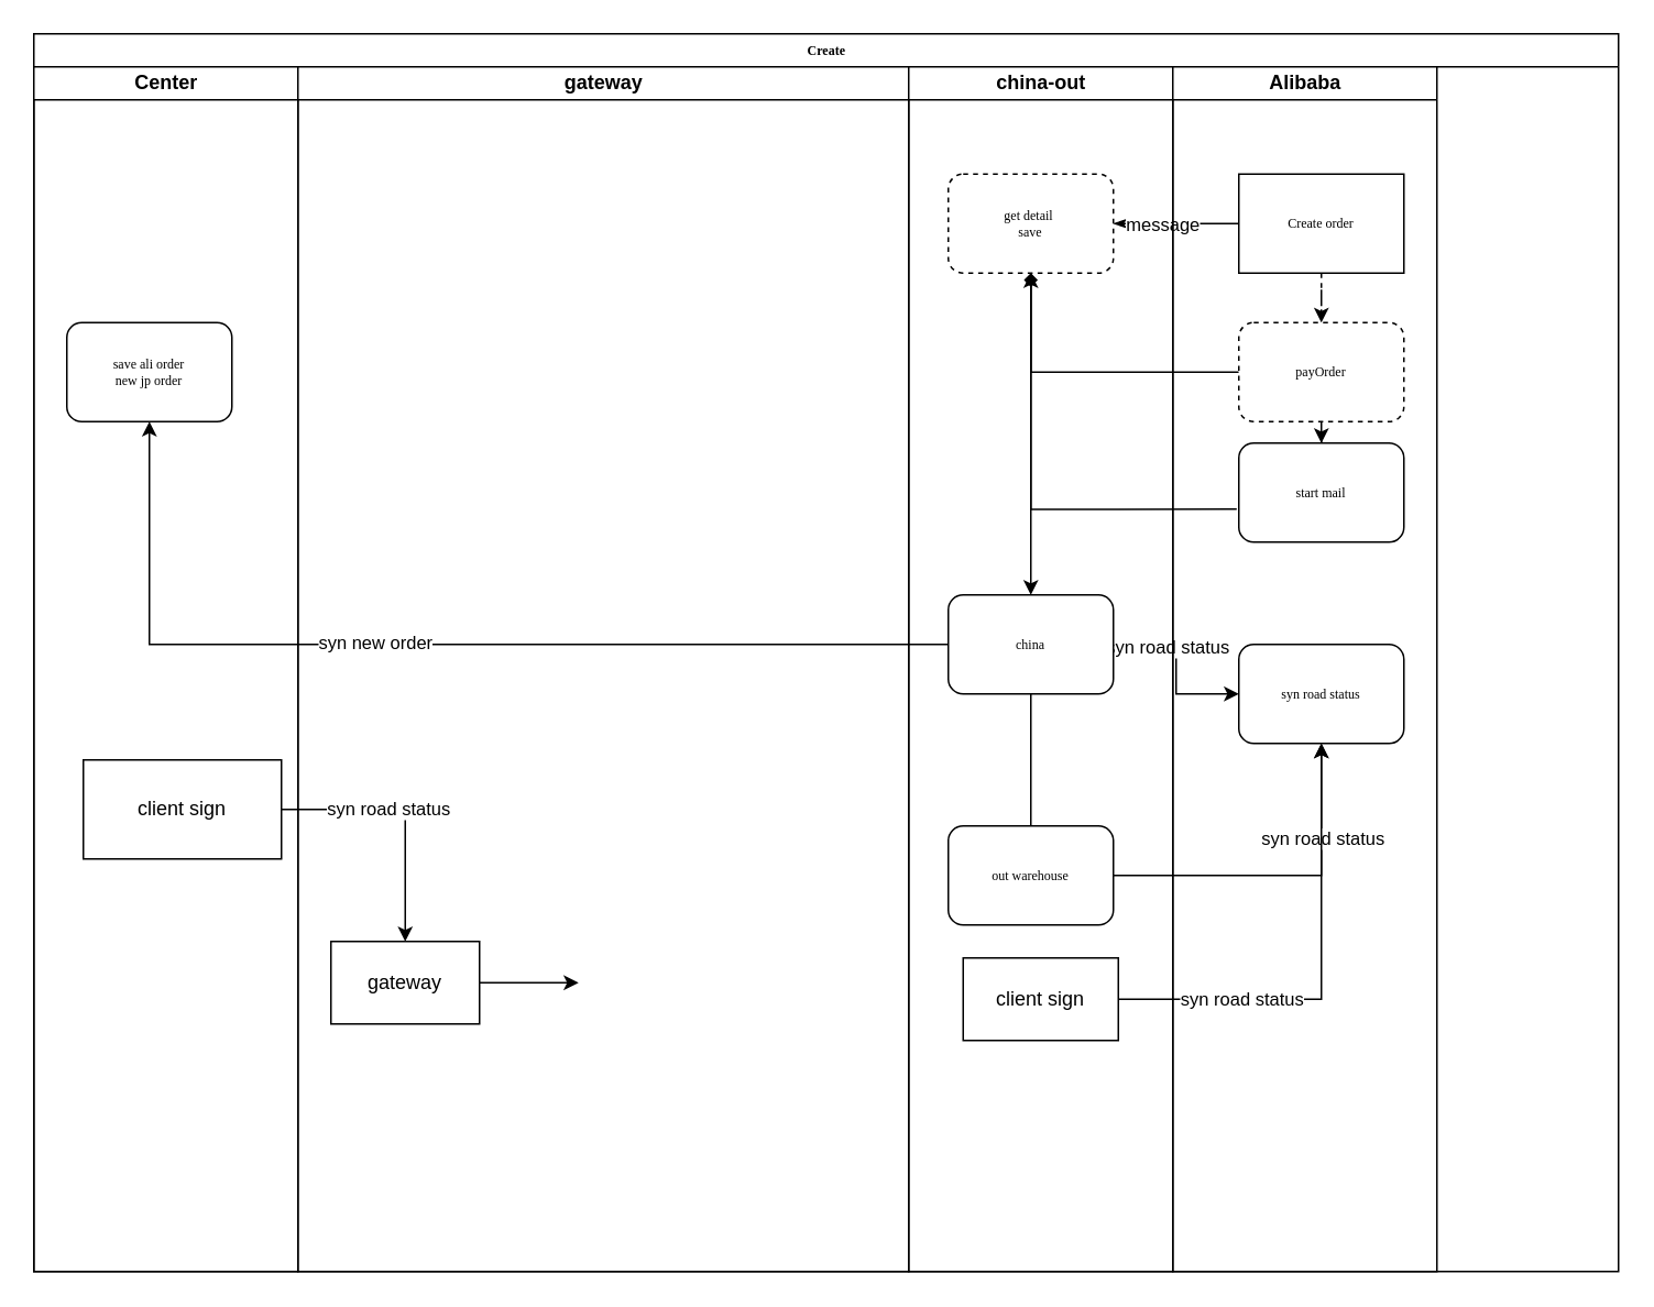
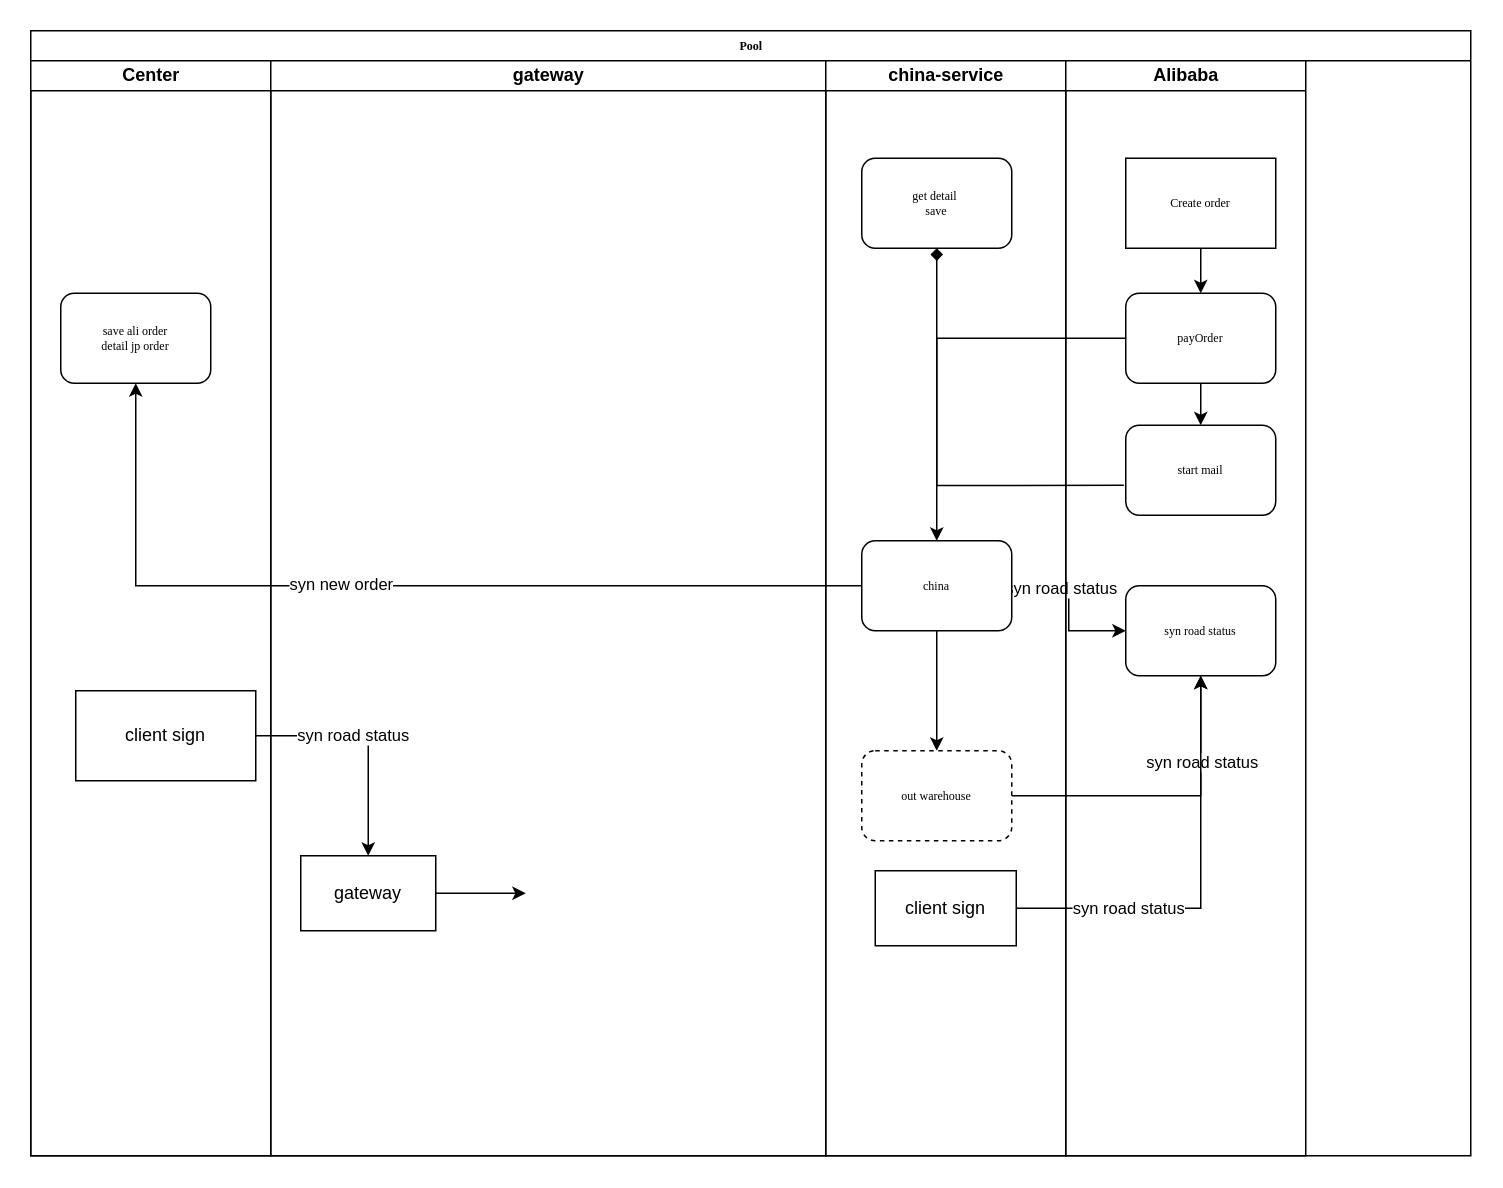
  <mxCell id="0" />
  <mxCell id="1" parent="0" />
- <mxCell id="2" value="Create" style="swimlane;html=1;childLayout=stackLayout;startSize=20;rounded=0;shadow=0;labelBackgroundColor=none;strokeWidth=1;fontFamily=Verdana;fontSize=8;align=center;" parent="1" vertex="1"><mxGeometry x="20" y="20" width="960" height="750" as="geometry" /></mxCell>
+ <mxCell id="2" value="Pool" style="swimlane;html=1;childLayout=stackLayout;startSize=20;rounded=0;shadow=0;labelBackgroundColor=none;strokeWidth=1;fontFamily=Verdana;fontSize=8;align=center;" parent="1" vertex="1"><mxGeometry x="20" y="20" width="960" height="750" as="geometry" /></mxCell>
  <mxCell id="3" value="Center" style="swimlane;html=1;startSize=20;" parent="2" vertex="1"><mxGeometry y="20" width="160" height="730" as="geometry" /></mxCell>
- <mxCell id="4" value="save ali order&lt;br&gt;new jp order" style="rounded=1;whiteSpace=wrap;html=1;shadow=0;labelBackgroundColor=none;strokeWidth=1;fontFamily=Verdana;fontSize=8;align=center;" parent="3" vertex="1"><mxGeometry x="20" y="155" width="100" height="60" as="geometry" /></mxCell>
+ <mxCell id="4" value="save ali order&lt;br&gt;detail jp order" style="rounded=1;whiteSpace=wrap;html=1;shadow=0;labelBackgroundColor=none;strokeWidth=1;fontFamily=Verdana;fontSize=8;align=center;" parent="3" vertex="1"><mxGeometry x="20" y="155" width="100" height="60" as="geometry" /></mxCell>
  <mxCell id="5" value="client sign" style="whiteSpace=wrap;html=1;" vertex="1" parent="3"><mxGeometry x="30" y="420" width="120" height="60" as="geometry" /></mxCell>
- <mxCell id="6" style="edgeStyle=orthogonalEdgeStyle;rounded=1;html=1;labelBackgroundColor=none;startArrow=none;startFill=0;startSize=5;endArrow=classicThin;endFill=1;endSize=5;jettySize=auto;orthogonalLoop=1;strokeWidth=1;fontFamily=Verdana;fontSize=8" parent="2" source="33" target="25" edge="1"><mxGeometry relative="1" as="geometry" /></mxCell>
- <mxCell id="7" value="message" style="edgeLabel;html=1;align=center;verticalAlign=middle;resizable=0;points=[];" vertex="1" connectable="0" parent="6"><mxGeometry x="0.242" relative="1" as="geometry"><mxPoint as="offset" /></mxGeometry></mxCell>
- <mxCell id="8" style="edgeStyle=orthogonalEdgeStyle;rounded=0;orthogonalLoop=1;jettySize=auto;html=1;" edge="1" parent="2" source="35" target="25"><mxGeometry relative="1" as="geometry" /></mxCell>
+ <mxCell id="8" style="edgeStyle=orthogonalEdgeStyle;rounded=0;orthogonalLoop=1;jettySize=auto;html=1;" edge="1" parent="2" source="35" target="27"><mxGeometry relative="1" as="geometry" /></mxCell>
  <mxCell id="9" style="edgeStyle=orthogonalEdgeStyle;rounded=0;orthogonalLoop=1;jettySize=auto;html=1;exitX=-0.013;exitY=0.668;exitDx=0;exitDy=0;exitPerimeter=0;endArrow=diamond;" edge="1" parent="2" source="36" target="25"><mxGeometry relative="1" as="geometry" /></mxCell>
  <mxCell id="10" style="edgeStyle=orthogonalEdgeStyle;rounded=0;orthogonalLoop=1;jettySize=auto;html=1;" edge="1" parent="2" source="27" target="31"><mxGeometry relative="1" as="geometry" /></mxCell>
  <mxCell id="11" value="syn road status" style="edgeLabel;html=1;align=center;verticalAlign=middle;resizable=0;points=[];" vertex="1" connectable="0" parent="10"><mxGeometry x="-0.388" y="-1" relative="1" as="geometry"><mxPoint as="offset" /></mxGeometry></mxCell>
  <mxCell id="12" style="edgeStyle=orthogonalEdgeStyle;rounded=0;orthogonalLoop=1;jettySize=auto;html=1;" edge="1" parent="2" source="27" target="4"><mxGeometry relative="1" as="geometry" /></mxCell>
  <mxCell id="13" value="syn new order" style="edgeLabel;html=1;align=center;verticalAlign=middle;resizable=0;points=[];" vertex="1" connectable="0" parent="12"><mxGeometry x="0.124" y="-2" relative="1" as="geometry"><mxPoint as="offset" /></mxGeometry></mxCell>
  <mxCell id="14" style="edgeStyle=orthogonalEdgeStyle;rounded=0;orthogonalLoop=1;jettySize=auto;html=1;" edge="1" parent="2" source="28" target="31"><mxGeometry relative="1" as="geometry" /></mxCell>
  <mxCell id="15" value="syn road status" style="edgeLabel;html=1;align=center;verticalAlign=middle;resizable=0;points=[];" vertex="1" connectable="0" parent="14"><mxGeometry x="0.451" relative="1" as="geometry"><mxPoint as="offset" /></mxGeometry></mxCell>
  <mxCell id="16" style="edgeStyle=orthogonalEdgeStyle;rounded=0;orthogonalLoop=1;jettySize=auto;html=1;" edge="1" parent="2" source="29" target="31"><mxGeometry relative="1" as="geometry" /></mxCell>
  <mxCell id="17" value="syn road status" style="edgeLabel;html=1;align=center;verticalAlign=middle;resizable=0;points=[];" vertex="1" connectable="0" parent="16"><mxGeometry x="-0.471" y="1" relative="1" as="geometry"><mxPoint as="offset" /></mxGeometry></mxCell>
  <mxCell id="18" style="edgeStyle=orthogonalEdgeStyle;rounded=0;orthogonalLoop=1;jettySize=auto;html=1;" edge="1" parent="2" source="5" target="22"><mxGeometry relative="1" as="geometry" /></mxCell>
  <mxCell id="19" value="syn road status" style="edgeLabel;html=1;align=center;verticalAlign=middle;resizable=0;points=[];" vertex="1" connectable="0" parent="18"><mxGeometry x="-0.174" y="1" relative="1" as="geometry"><mxPoint as="offset" /></mxGeometry></mxCell>
  <mxCell id="20" value="gateway" style="swimlane;html=1;startSize=20;" parent="2" vertex="1"><mxGeometry x="160" y="20" width="370" height="730" as="geometry" /></mxCell>
  <mxCell id="21" style="edgeStyle=orthogonalEdgeStyle;rounded=0;orthogonalLoop=1;jettySize=auto;html=1;" edge="1" parent="20" source="22"><mxGeometry relative="1" as="geometry"><mxPoint x="170" y="555" as="targetPoint" /></mxGeometry></mxCell>
  <mxCell id="22" value="gateway" style="whiteSpace=wrap;html=1;" vertex="1" parent="20"><mxGeometry x="20" y="530" width="90" height="50" as="geometry" /></mxCell>
- <mxCell id="23" value="china-out" style="swimlane;html=1;startSize=20;" parent="2" vertex="1"><mxGeometry x="530" y="20" width="160" height="730" as="geometry" /></mxCell>
- <mxCell id="24" value="" style="edgeStyle=orthogonalEdgeStyle;rounded=0;orthogonalLoop=1;jettySize=auto;html=1;" edge="1" parent="23" source="25" target="27"><mxGeometry relative="1" as="geometry" /></mxCell>
- <mxCell id="25" value="get detail&amp;nbsp;&lt;br&gt;save" style="rounded=1;whiteSpace=wrap;html=1;shadow=0;labelBackgroundColor=none;strokeWidth=1;fontFamily=Verdana;fontSize=8;align=center;dashed=1;" parent="23" vertex="1"><mxGeometry x="24" y="65" width="100" height="60" as="geometry" /></mxCell>
- <mxCell id="26" value="" style="edgeStyle=orthogonalEdgeStyle;rounded=0;orthogonalLoop=1;jettySize=auto;html=1;endArrow=none;" edge="1" parent="23" source="27" target="28"><mxGeometry relative="1" as="geometry" /></mxCell>
+ <mxCell id="23" value="china-service" style="swimlane;html=1;startSize=20;" parent="2" vertex="1"><mxGeometry x="530" y="20" width="160" height="730" as="geometry" /></mxCell>
+ <mxCell id="25" value="get detail&amp;nbsp;&lt;br&gt;save" style="rounded=1;whiteSpace=wrap;html=1;shadow=0;labelBackgroundColor=none;strokeWidth=1;fontFamily=Verdana;fontSize=8;align=center;" parent="23" vertex="1"><mxGeometry x="24" y="65" width="100" height="60" as="geometry" /></mxCell>
+ <mxCell id="26" value="" style="edgeStyle=orthogonalEdgeStyle;rounded=0;orthogonalLoop=1;jettySize=auto;html=1;" edge="1" parent="23" source="27" target="28"><mxGeometry relative="1" as="geometry" /></mxCell>
  <mxCell id="27" value="china" style="rounded=1;whiteSpace=wrap;html=1;shadow=0;labelBackgroundColor=none;strokeWidth=1;fontFamily=Verdana;fontSize=8;align=center;" vertex="1" parent="23"><mxGeometry x="24" y="320" width="100" height="60" as="geometry" /></mxCell>
- <mxCell id="28" value="out warehouse" style="rounded=1;whiteSpace=wrap;html=1;shadow=0;labelBackgroundColor=none;strokeWidth=1;fontFamily=Verdana;fontSize=8;align=center;" vertex="1" parent="23"><mxGeometry x="24" y="460" width="100" height="60" as="geometry" /></mxCell>
+ <mxCell id="28" value="out warehouse" style="rounded=1;whiteSpace=wrap;html=1;shadow=0;labelBackgroundColor=none;strokeWidth=1;fontFamily=Verdana;fontSize=8;align=center;dashed=1;" vertex="1" parent="23"><mxGeometry x="24" y="460" width="100" height="60" as="geometry" /></mxCell>
  <mxCell id="29" value="client sign" style="whiteSpace=wrap;html=1;" vertex="1" parent="23"><mxGeometry x="33" y="540" width="94" height="50" as="geometry" /></mxCell>
  <mxCell id="30" value="Alibaba" style="swimlane;html=1;startSize=20;" parent="2" vertex="1"><mxGeometry x="690" y="20" width="160" height="730" as="geometry" /></mxCell>
  <mxCell id="31" value="syn road status" style="rounded=1;whiteSpace=wrap;html=1;shadow=0;labelBackgroundColor=none;strokeWidth=1;fontFamily=Verdana;fontSize=8;align=center;" parent="30" vertex="1"><mxGeometry x="40" y="350" width="100" height="60" as="geometry" /></mxCell>
- <mxCell id="32" value="" style="edgeStyle=orthogonalEdgeStyle;rounded=0;orthogonalLoop=1;jettySize=auto;html=1;dashed=1;" edge="1" parent="30" source="33" target="35"><mxGeometry relative="1" as="geometry" /></mxCell>
+ <mxCell id="32" value="" style="edgeStyle=orthogonalEdgeStyle;rounded=0;orthogonalLoop=1;jettySize=auto;html=1;" edge="1" parent="30" source="33" target="35"><mxGeometry relative="1" as="geometry" /></mxCell>
  <mxCell id="33" value="Create order" style="whiteSpace=wrap;html=1;shadow=0;labelBackgroundColor=none;strokeWidth=1;fontFamily=Verdana;fontSize=8;align=center;rounded=0;" parent="30" vertex="1"><mxGeometry x="40" y="65" width="100" height="60" as="geometry" /></mxCell>
  <mxCell id="34" value="" style="edgeStyle=orthogonalEdgeStyle;rounded=0;orthogonalLoop=1;jettySize=auto;html=1;" edge="1" parent="30" source="35" target="36"><mxGeometry relative="1" as="geometry" /></mxCell>
- <mxCell id="35" value="payOrder" style="rounded=1;whiteSpace=wrap;html=1;shadow=0;labelBackgroundColor=none;strokeWidth=1;fontFamily=Verdana;fontSize=8;align=center;dashed=1;" vertex="1" parent="30"><mxGeometry x="40" y="155" width="100" height="60" as="geometry" /></mxCell>
- <mxCell id="36" value="start mail" style="rounded=1;whiteSpace=wrap;html=1;shadow=0;labelBackgroundColor=none;strokeWidth=1;fontFamily=Verdana;fontSize=8;align=center;" vertex="1" parent="30"><mxGeometry x="40" y="228" width="100" height="60" as="geometry" /></mxCell>
+ <mxCell id="35" value="payOrder" style="rounded=1;whiteSpace=wrap;html=1;shadow=0;labelBackgroundColor=none;strokeWidth=1;fontFamily=Verdana;fontSize=8;align=center;" vertex="1" parent="30"><mxGeometry x="40" y="155" width="100" height="60" as="geometry" /></mxCell>
+ <mxCell id="36" value="start mail" style="rounded=1;whiteSpace=wrap;html=1;shadow=0;labelBackgroundColor=none;strokeWidth=1;fontFamily=Verdana;fontSize=8;align=center;" vertex="1" parent="30"><mxGeometry x="40" y="243" width="100" height="60" as="geometry" /></mxCell>
